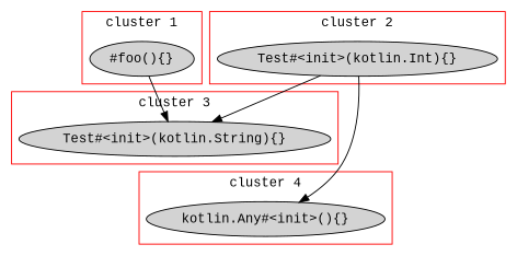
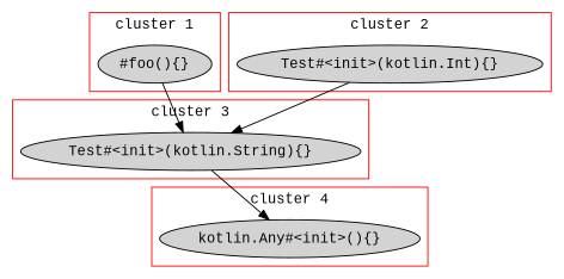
  digraph {
    fontname="Liberation Mono"
    node [fontname="Liberation Mono" style=filled]
    edge [fontname="Liberation Mono"]
    n1 [label="Test#<init>(kotlin.Int){}"]
    n2 [label="#foo(){}"]
    n3 [label="Test#<init>(kotlin.String){}"]
    n4 [label="kotlin.Any#<init>(){}"]
    subgraph cluster_1 {
      color=red
      label="cluster 2"
      n1
    }
    subgraph cluster_2 {
      color=red
      label="cluster 1"
      n2
    }
    subgraph cluster_3 {
      color=red
      label="cluster 3"
      n3
    }
    subgraph cluster_4 {
      color=red
      label="cluster 4"
      n4
    }
    n1 -> n3
    n2 -> n3
-   n1 -> n4
+   n3 -> n4
  }
